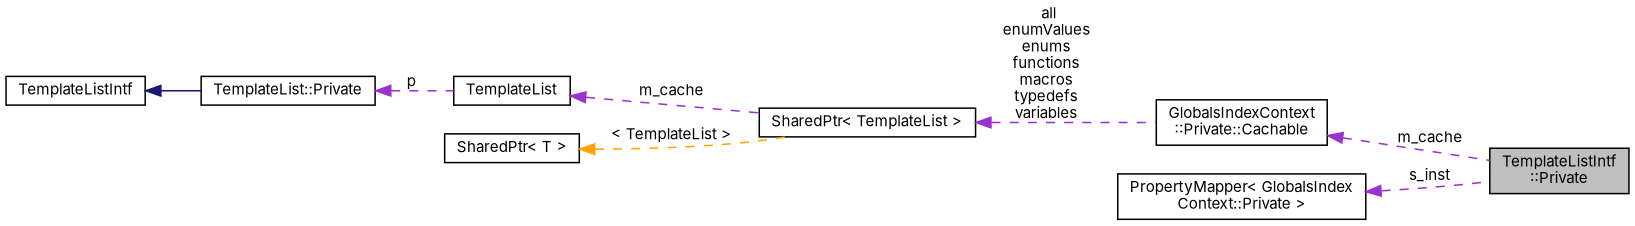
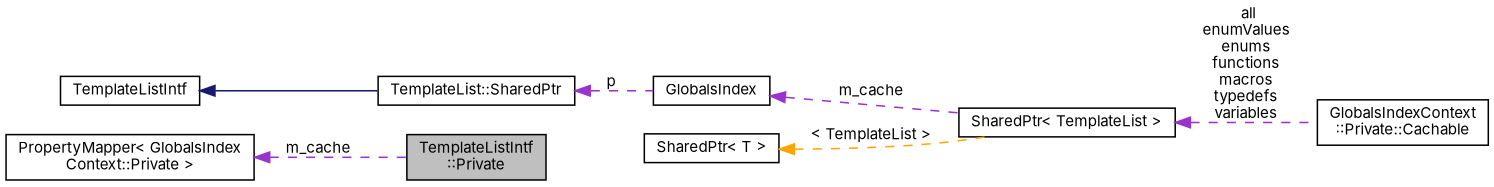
  digraph {
    fontname=Inter
    rankdir=LR
    node [color=black fillcolor=white fontname=Inter fontsize=10 shape=record style=filled]
    edge [color=darkorchid3 dir=back fontname=Inter fontsize=10 labelfontname=Helvetica labelfontsize=10 style=dashed]
    n1 [fillcolor=grey75 fontcolor=black height=0.2 label="TemplateListIntf\l::Private" width=0.4]
    n2 [height=0.2 label="GlobalsIndexContext\l::Private::Cachable" width=0.4]
    n3 [height=0.2 label="SharedPtr\< TemplateList \>" width=0.4]
-   n4 [height=0.2 label=TemplateList width=0.4]
+   n4 [height=0.2 label=GlobalsIndex width=0.4]
    n5 [height=0.2 label=TemplateListIntf width=0.4]
-   n6 [height=0.2 label="TemplateList::Private" width=0.4]
+   n6 [height=0.2 label="TemplateList::SharedPtr" width=0.4]
    n7 [height=0.2 label="SharedPtr\< T \>" width=0.4]
    n8 [height=0.2 label="PropertyMapper\< GlobalsIndex\lContext::Private \>" width=0.4]
-   n2 -> n1 [label=" m_cache"]
    n3 -> n2 [label=" all\nenumValues\nenums\nfunctions\nmacros\ntypedefs\nvariables"]
    n4 -> n3 [label=" m_cache"]
    n5 -> n6 [color=midnightblue style=solid]
    n6 -> n4 [label=" p"]
    n7 -> n3 [color=orange label=" \< TemplateList \>"]
-   n8 -> n1 [label=" s_inst"]
+   n8 -> n1 [label=" m_cache"]
  }
